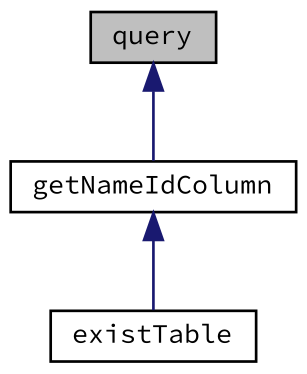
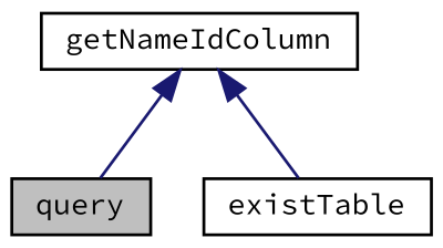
  digraph {
    fontname="Source Code Pro"
    rankdir=TB
    node [color=black fillcolor=white fontname="Source Code Pro" fontsize=10 shape=record style=filled]
    edge [color=midnightblue dir=back fontname="Source Code Pro" fontsize=10 labelfontname=Helvetica labelfontsize=10 style=solid]
    n1 [fillcolor=grey75 fontcolor=black height=0.2 label=query width=0.4]
    n2 [height=0.2 label=getNameIdColumn width=0.4]
    n3 [height=0.2 label=existTable width=0.4]
-   n1 -> n2
+   n2 -> n1
    n2 -> n3
  }
